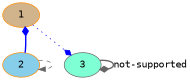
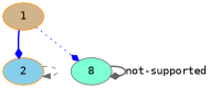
  digraph {
    fontname="DejaVu Sans Mono"
    node [color=darkorange fontname="DejaVu Sans Mono" style=filled]
    edge [arrowhead=diamond color=blue fontname="DejaVu Sans Mono" style=bold]
    1 [fillcolor=tan]
    2 [fillcolor=skyblue]
-   3 [color=gray40 fillcolor=aquamarine]
-   2 -> 1
+   3 [color=gray40 fillcolor=aquamarine label=8]
+   1 -> 2
    1 -> 3 [style=dotted]
    2 -> 2 [arrowhead=normal color=gray40 style=dashed]
    3 -> 3 [color=gray40 label="not-supported"]
  }
